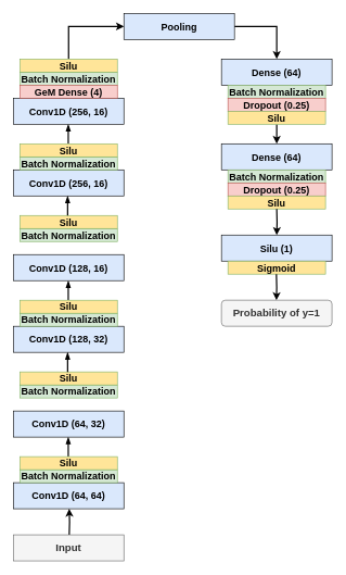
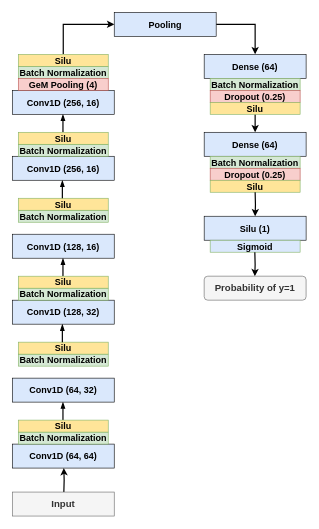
  <mxCell id="0" />
  <mxCell id="1" parent="0" />
  <mxCell id="2" value="&lt;div&gt;&lt;b&gt;&lt;font style=&quot;font-size: 15px&quot;&gt;Conv1D (64, 64)&lt;br&gt;&lt;/font&gt;&lt;/b&gt;&lt;/div&gt;" style="rounded=0;whiteSpace=wrap;html=1;fillColor=#dae8fc;strokeColor=#000000;strokeWidth=1;" parent="1" vertex="1"><mxGeometry x="20" y="740" width="170" height="40" as="geometry" /></mxCell>
  <mxCell id="3" style="edgeStyle=orthogonalEdgeStyle;rounded=0;orthogonalLoop=1;jettySize=auto;html=1;exitX=1;exitY=0.5;exitDx=0;exitDy=0;entryX=0.5;entryY=0;entryDx=0;entryDy=0;strokeWidth=2;" edge="1" parent="1" source="4" target="31"><mxGeometry relative="1" as="geometry" /></mxCell>
  <mxCell id="4" value="&lt;div&gt;&lt;b&gt;&lt;font style=&quot;font-size: 15px&quot;&gt;Pooling&lt;/font&gt;&lt;/b&gt;&lt;font style=&quot;font-size: 13px&quot;&gt;&lt;br&gt;&lt;/font&gt;&lt;/div&gt;" style="rounded=0;whiteSpace=wrap;html=1;fillColor=#dae8fc;strokeColor=#000000;strokeWidth=1;" parent="1" vertex="1"><mxGeometry x="190" y="20" width="170" height="40" as="geometry" /></mxCell>
  <mxCell id="5" value="" style="edgeStyle=orthogonalEdgeStyle;rounded=0;orthogonalLoop=1;jettySize=auto;html=1;fontSize=28;entryX=0.5;entryY=1;entryDx=0;entryDy=0;strokeWidth=2;" parent="1" edge="1"><mxGeometry relative="1" as="geometry"><mxPoint x="106" y="820" as="sourcePoint" /><mxPoint x="106" y="780" as="targetPoint" /></mxGeometry></mxCell>
  <mxCell id="6" value="&lt;div style=&quot;font-size: 16px&quot;&gt;&lt;font style=&quot;font-size: 16px&quot;&gt;&lt;b&gt;Input&lt;/b&gt;&lt;font style=&quot;font-size: 16px&quot;&gt;&lt;br&gt;&lt;/font&gt;&lt;/font&gt;&lt;/div&gt;" style="rounded=0;whiteSpace=wrap;html=1;fillColor=#f5f5f5;strokeColor=#666666;strokeWidth=1;fontColor=#333333;" parent="1" vertex="1"><mxGeometry x="20" y="820" width="170" height="40" as="geometry" /></mxCell>
  <mxCell id="7" style="edgeStyle=orthogonalEdgeStyle;rounded=0;orthogonalLoop=1;jettySize=auto;html=1;exitX=0.5;exitY=0;exitDx=0;exitDy=0;entryX=0.5;entryY=1;entryDx=0;entryDy=0;fontSize=28;endArrow=blockThin;endFill=1;strokeWidth=2;" parent="1" edge="1"><mxGeometry relative="1" as="geometry"><mxPoint x="104.5" y="700" as="sourcePoint" /><mxPoint x="104.5" y="670" as="targetPoint" /></mxGeometry></mxCell>
  <mxCell id="8" value="Batch Normalization" style="rounded=0;whiteSpace=wrap;html=1;fillColor=#d5e8d4;strokeColor=#82b366;strokeWidth=1;fontSize=15;fontStyle=1" vertex="1" parent="1"><mxGeometry x="30" y="720" width="150" height="20" as="geometry" /></mxCell>
  <mxCell id="9" value="Silu" style="rounded=0;whiteSpace=wrap;html=1;fillColor=#FFE599;strokeColor=#82b366;strokeWidth=1;fontSize=15;fontStyle=1" vertex="1" parent="1"><mxGeometry x="30" y="700" width="150" height="20" as="geometry" /></mxCell>
  <mxCell id="10" value="&lt;div&gt;&lt;b&gt;&lt;font style=&quot;font-size: 15px&quot;&gt;Conv1D (64, 32)&lt;br&gt;&lt;/font&gt;&lt;/b&gt;&lt;/div&gt;" style="rounded=0;whiteSpace=wrap;html=1;fillColor=#dae8fc;strokeColor=#000000;strokeWidth=1;" vertex="1" parent="1"><mxGeometry x="20" y="630" width="170" height="40" as="geometry" /></mxCell>
  <mxCell id="11" value="Batch Normalization" style="rounded=0;whiteSpace=wrap;html=1;fillColor=#d5e8d4;strokeColor=#82b366;strokeWidth=1;fontSize=15;fontStyle=1" vertex="1" parent="1"><mxGeometry x="30" y="590" width="150" height="20" as="geometry" /></mxCell>
  <mxCell id="12" value="Silu" style="rounded=0;whiteSpace=wrap;html=1;fillColor=#FFE599;strokeColor=#82b366;strokeWidth=1;fontSize=15;fontStyle=1" vertex="1" parent="1"><mxGeometry x="30" y="570" width="150" height="20" as="geometry" /></mxCell>
  <mxCell id="13" style="edgeStyle=orthogonalEdgeStyle;rounded=0;orthogonalLoop=1;jettySize=auto;html=1;exitX=0.5;exitY=0;exitDx=0;exitDy=0;entryX=0.5;entryY=1;entryDx=0;entryDy=0;fontSize=28;endArrow=blockThin;endFill=1;strokeWidth=2;" edge="1" parent="1"><mxGeometry relative="1" as="geometry"><mxPoint x="103.5" y="570" as="sourcePoint" /><mxPoint x="103.5" y="540" as="targetPoint" /></mxGeometry></mxCell>
  <mxCell id="14" value="&lt;div&gt;&lt;b&gt;&lt;font style=&quot;font-size: 15px&quot;&gt;Conv1D (128, 32)&lt;br&gt;&lt;/font&gt;&lt;/b&gt;&lt;/div&gt;" style="rounded=0;whiteSpace=wrap;html=1;fillColor=#dae8fc;strokeColor=#000000;strokeWidth=1;" vertex="1" parent="1"><mxGeometry x="20" y="500" width="170" height="40" as="geometry" /></mxCell>
  <mxCell id="15" style="edgeStyle=orthogonalEdgeStyle;rounded=0;orthogonalLoop=1;jettySize=auto;html=1;exitX=0.5;exitY=0;exitDx=0;exitDy=0;entryX=0.5;entryY=1;entryDx=0;entryDy=0;fontSize=28;endArrow=blockThin;endFill=1;strokeWidth=2;" edge="1" parent="1"><mxGeometry relative="1" as="geometry"><mxPoint x="104.5" y="460" as="sourcePoint" /><mxPoint x="104.5" y="430" as="targetPoint" /></mxGeometry></mxCell>
  <mxCell id="16" value="Batch Normalization" style="rounded=0;whiteSpace=wrap;html=1;fillColor=#d5e8d4;strokeColor=#82b366;strokeWidth=1;fontSize=15;fontStyle=1" vertex="1" parent="1"><mxGeometry x="30" y="480" width="150" height="20" as="geometry" /></mxCell>
  <mxCell id="17" value="Silu" style="rounded=0;whiteSpace=wrap;html=1;fillColor=#FFE599;strokeColor=#82b366;strokeWidth=1;fontSize=15;fontStyle=1" vertex="1" parent="1"><mxGeometry x="30" y="460" width="150" height="20" as="geometry" /></mxCell>
  <mxCell id="18" value="&lt;div&gt;&lt;b&gt;&lt;font style=&quot;font-size: 15px&quot;&gt;Conv1D (128, 16)&lt;br&gt;&lt;/font&gt;&lt;/b&gt;&lt;/div&gt;" style="rounded=0;whiteSpace=wrap;html=1;fillColor=#dae8fc;strokeColor=#000000;strokeWidth=1;" vertex="1" parent="1"><mxGeometry x="20" y="390" width="170" height="40" as="geometry" /></mxCell>
  <mxCell id="19" value="Batch Normalization" style="rounded=0;whiteSpace=wrap;html=1;fillColor=#d5e8d4;strokeColor=#82b366;strokeWidth=1;fontSize=15;fontStyle=1" vertex="1" parent="1"><mxGeometry x="30" y="350" width="150" height="20" as="geometry" /></mxCell>
  <mxCell id="20" value="Silu" style="rounded=0;whiteSpace=wrap;html=1;fillColor=#FFE599;strokeColor=#82b366;strokeWidth=1;fontSize=15;fontStyle=1" vertex="1" parent="1"><mxGeometry x="30" y="330" width="150" height="20" as="geometry" /></mxCell>
  <mxCell id="21" style="edgeStyle=orthogonalEdgeStyle;rounded=0;orthogonalLoop=1;jettySize=auto;html=1;exitX=0.5;exitY=0;exitDx=0;exitDy=0;entryX=0.5;entryY=1;entryDx=0;entryDy=0;fontSize=28;endArrow=blockThin;endFill=1;strokeWidth=2;" edge="1" parent="1"><mxGeometry relative="1" as="geometry"><mxPoint x="103.5" y="330" as="sourcePoint" /><mxPoint x="103.5" y="300" as="targetPoint" /></mxGeometry></mxCell>
  <mxCell id="22" value="&lt;div&gt;&lt;b&gt;&lt;font style=&quot;font-size: 15px&quot;&gt;Conv1D (256, 16)&lt;br&gt;&lt;/font&gt;&lt;/b&gt;&lt;/div&gt;" style="rounded=0;whiteSpace=wrap;html=1;fillColor=#dae8fc;strokeColor=#000000;strokeWidth=1;" vertex="1" parent="1"><mxGeometry x="20" y="260" width="170" height="40" as="geometry" /></mxCell>
  <mxCell id="23" style="edgeStyle=orthogonalEdgeStyle;rounded=0;orthogonalLoop=1;jettySize=auto;html=1;exitX=0.5;exitY=0;exitDx=0;exitDy=0;entryX=0.5;entryY=1;entryDx=0;entryDy=0;fontSize=28;endArrow=blockThin;endFill=1;strokeWidth=2;" edge="1" parent="1"><mxGeometry relative="1" as="geometry"><mxPoint x="104.5" y="220" as="sourcePoint" /><mxPoint x="104.5" y="190" as="targetPoint" /></mxGeometry></mxCell>
  <mxCell id="24" value="Batch Normalization" style="rounded=0;whiteSpace=wrap;html=1;fillColor=#d5e8d4;strokeColor=#82b366;strokeWidth=1;fontSize=15;fontStyle=1" vertex="1" parent="1"><mxGeometry x="30" y="240" width="150" height="20" as="geometry" /></mxCell>
  <mxCell id="25" value="Silu" style="rounded=0;whiteSpace=wrap;html=1;fillColor=#FFE599;strokeColor=#82b366;strokeWidth=1;fontSize=15;fontStyle=1" vertex="1" parent="1"><mxGeometry x="30" y="220" width="150" height="20" as="geometry" /></mxCell>
  <mxCell id="26" value="&lt;div&gt;&lt;b&gt;&lt;font style=&quot;font-size: 15px&quot;&gt;Conv1D (256, 16)&lt;br&gt;&lt;/font&gt;&lt;/b&gt;&lt;/div&gt;" style="rounded=0;whiteSpace=wrap;html=1;fillColor=#dae8fc;strokeColor=#000000;strokeWidth=1;" vertex="1" parent="1"><mxGeometry x="20" y="150" width="170" height="40" as="geometry" /></mxCell>
  <mxCell id="27" value="Batch Normalization" style="rounded=0;whiteSpace=wrap;html=1;fillColor=#d5e8d4;strokeColor=#82b366;strokeWidth=1;fontSize=15;fontStyle=1" vertex="1" parent="1"><mxGeometry x="30" y="110" width="150" height="20" as="geometry" /></mxCell>
  <mxCell id="28" style="edgeStyle=orthogonalEdgeStyle;rounded=0;orthogonalLoop=1;jettySize=auto;html=1;exitX=0.5;exitY=0;exitDx=0;exitDy=0;entryX=0;entryY=0.5;entryDx=0;entryDy=0;strokeWidth=2;" edge="1" parent="1" source="29" target="4"><mxGeometry relative="1" as="geometry" /></mxCell>
  <mxCell id="29" value="Silu" style="rounded=0;whiteSpace=wrap;html=1;fillColor=#FFE599;strokeColor=#82b366;strokeWidth=1;fontSize=15;fontStyle=1" vertex="1" parent="1"><mxGeometry x="30" y="90" width="150" height="20" as="geometry" /></mxCell>
- <mxCell id="30" value="&lt;div&gt;&lt;b&gt;&lt;font style=&quot;font-size: 15px&quot;&gt;GeM Dense (4)&lt;/font&gt;&lt;/b&gt;&lt;br&gt;&lt;/div&gt;" style="rounded=0;whiteSpace=wrap;html=1;fillColor=#f8cecc;strokeColor=#b85450;strokeWidth=1;" vertex="1" parent="1"><mxGeometry x="30" y="130" width="150" height="20" as="geometry" /></mxCell>
+ <mxCell id="30" value="&lt;div&gt;&lt;b&gt;&lt;font style=&quot;font-size: 15px&quot;&gt;GeM Pooling (4)&lt;/font&gt;&lt;/b&gt;&lt;br&gt;&lt;/div&gt;" style="rounded=0;whiteSpace=wrap;html=1;fillColor=#f8cecc;strokeColor=#b85450;strokeWidth=1;" vertex="1" parent="1"><mxGeometry x="30" y="130" width="150" height="20" as="geometry" /></mxCell>
  <mxCell id="31" value="&lt;div&gt;&lt;b&gt;&lt;font style=&quot;font-size: 15px&quot;&gt;Dense (64)&lt;br&gt;&lt;/font&gt;&lt;/b&gt;&lt;/div&gt;" style="rounded=0;whiteSpace=wrap;html=1;fillColor=#dae8fc;strokeColor=#000000;strokeWidth=1;" vertex="1" parent="1"><mxGeometry x="340" y="90" width="170" height="40" as="geometry" /></mxCell>
  <mxCell id="32" value="Batch Normalization" style="rounded=0;whiteSpace=wrap;html=1;fillColor=#d5e8d4;strokeColor=#82b366;strokeWidth=1;fontSize=15;fontStyle=1" vertex="1" parent="1"><mxGeometry x="350" y="130" width="150" height="20" as="geometry" /></mxCell>
  <mxCell id="33" value="&lt;div&gt;&lt;b&gt;&lt;font style=&quot;font-size: 15px&quot;&gt;Dropout (0.25)&lt;/font&gt;&lt;/b&gt;&lt;br&gt;&lt;/div&gt;" style="rounded=0;whiteSpace=wrap;html=1;fillColor=#f8cecc;strokeColor=#b85450;strokeWidth=1;" vertex="1" parent="1"><mxGeometry x="350" y="150" width="150" height="20" as="geometry" /></mxCell>
  <mxCell id="34" style="edgeStyle=orthogonalEdgeStyle;rounded=0;orthogonalLoop=1;jettySize=auto;html=1;exitX=0.5;exitY=1;exitDx=0;exitDy=0;entryX=0.5;entryY=0;entryDx=0;entryDy=0;strokeWidth=2;" edge="1" parent="1" source="35" target="36"><mxGeometry relative="1" as="geometry" /></mxCell>
  <mxCell id="35" value="Silu" style="rounded=0;whiteSpace=wrap;html=1;fillColor=#FFE599;strokeColor=#82b366;strokeWidth=1;fontSize=15;fontStyle=1" vertex="1" parent="1"><mxGeometry x="350" y="170" width="150" height="20" as="geometry" /></mxCell>
  <mxCell id="36" value="&lt;div&gt;&lt;b&gt;&lt;font style=&quot;font-size: 15px&quot;&gt;Dense (64)&lt;br&gt;&lt;/font&gt;&lt;/b&gt;&lt;/div&gt;" style="rounded=0;whiteSpace=wrap;html=1;fillColor=#dae8fc;strokeColor=#000000;strokeWidth=1;" vertex="1" parent="1"><mxGeometry x="340" y="220" width="170" height="40" as="geometry" /></mxCell>
  <mxCell id="37" value="Batch Normalization" style="rounded=0;whiteSpace=wrap;html=1;fillColor=#d5e8d4;strokeColor=#82b366;strokeWidth=1;fontSize=15;fontStyle=1" vertex="1" parent="1"><mxGeometry x="350" y="260" width="150" height="20" as="geometry" /></mxCell>
  <mxCell id="38" value="&lt;div&gt;&lt;b&gt;&lt;font style=&quot;font-size: 15px&quot;&gt;Dropout (0.25)&lt;/font&gt;&lt;/b&gt;&lt;br&gt;&lt;/div&gt;" style="rounded=0;whiteSpace=wrap;html=1;fillColor=#f8cecc;strokeColor=#b85450;strokeWidth=1;" vertex="1" parent="1"><mxGeometry x="350" y="280" width="150" height="20" as="geometry" /></mxCell>
  <mxCell id="39" value="Silu" style="rounded=0;whiteSpace=wrap;html=1;fillColor=#FFE599;strokeColor=#82b366;strokeWidth=1;fontSize=15;fontStyle=1" vertex="1" parent="1"><mxGeometry x="350" y="300" width="150" height="20" as="geometry" /></mxCell>
  <mxCell id="40" value="&lt;div&gt;&lt;b&gt;&lt;font style=&quot;font-size: 15px&quot;&gt;Silu (1)&lt;br&gt;&lt;/font&gt;&lt;/b&gt;&lt;/div&gt;" style="rounded=0;whiteSpace=wrap;html=1;fillColor=#dae8fc;strokeColor=#000000;strokeWidth=1;" vertex="1" parent="1"><mxGeometry x="340" y="360" width="170" height="40" as="geometry" /></mxCell>
  <mxCell id="41" style="edgeStyle=orthogonalEdgeStyle;rounded=0;orthogonalLoop=1;jettySize=auto;html=1;exitX=0.5;exitY=1;exitDx=0;exitDy=0;entryX=0.5;entryY=0;entryDx=0;entryDy=0;strokeWidth=2;" edge="1" parent="1" target="40"><mxGeometry relative="1" as="geometry"><mxPoint x="425" y="320" as="sourcePoint" /><mxPoint x="425" y="350" as="targetPoint" /></mxGeometry></mxCell>
- <mxCell id="42" value="Sigmoid" style="rounded=0;whiteSpace=wrap;html=1;fillColor=#FFE599;strokeColor=#82b366;strokeWidth=1;fontSize=15;fontStyle=1" vertex="1" parent="1"><mxGeometry x="350" y="400" width="150" height="20" as="geometry" /></mxCell>
+ <mxCell id="42" value="Sigmoid" style="rounded=0;whiteSpace=wrap;html=1;fillColor=#dae8fc;strokeColor=#82b366;strokeWidth=1;fontSize=15;fontStyle=1;" vertex="1" parent="1"><mxGeometry x="350" y="400" width="150" height="20" as="geometry" /></mxCell>
  <mxCell id="43" style="edgeStyle=orthogonalEdgeStyle;rounded=0;orthogonalLoop=1;jettySize=auto;html=1;exitX=0.5;exitY=1;exitDx=0;exitDy=0;entryX=0.5;entryY=0;entryDx=0;entryDy=0;strokeWidth=2;" edge="1" parent="1"><mxGeometry relative="1" as="geometry"><mxPoint x="424.5" y="420" as="sourcePoint" /><mxPoint x="424.5" y="460" as="targetPoint" /></mxGeometry></mxCell>
  <mxCell id="44" value="&lt;div style=&quot;font-size: 16px&quot;&gt;&lt;font style=&quot;font-size: 16px&quot;&gt;&lt;b&gt;Probability of y=1&lt;br&gt;&lt;/b&gt;&lt;/font&gt;&lt;/div&gt;" style="rounded=1;whiteSpace=wrap;html=1;fillColor=#f5f5f5;strokeColor=#666666;strokeWidth=1;fontColor=#333333;" vertex="1" parent="1"><mxGeometry x="340" y="460" width="170" height="40" as="geometry" /></mxCell>
